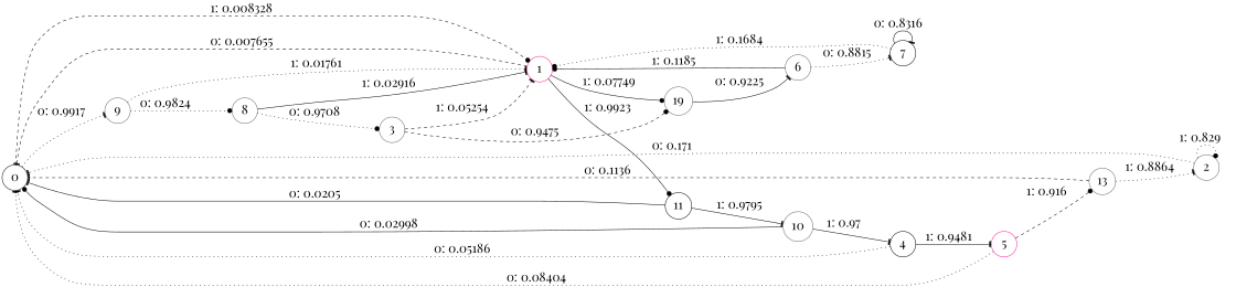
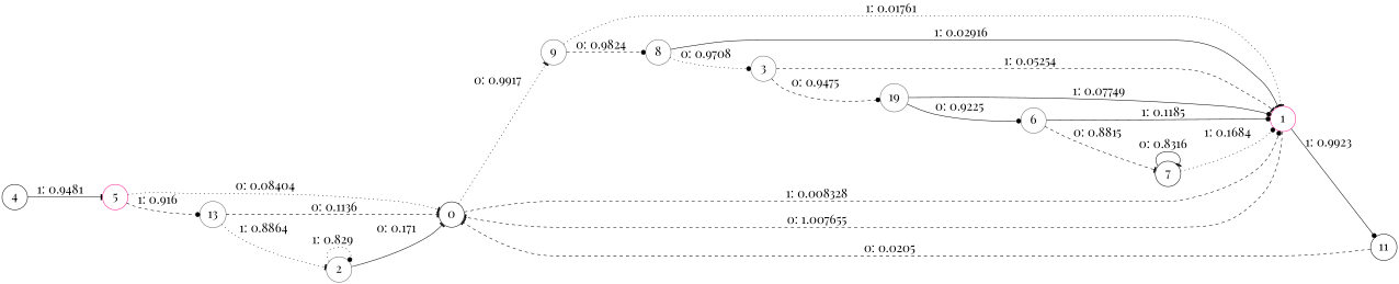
  digraph {
    fontname="Playfair Display"
    rankdir=LR
    node [color=gray40 fontname="Playfair Display" fontsize=24 shape=circle]
    edge [arrowhead=tee fontname="Playfair Display" fontsize=24 style=dotted]
    0 [color=black]
    9
    1 [color=deeppink]
    8
    11 [color=black]
    3
-   10
    4 [color=black]
    2
    n10 [label=19]
    6
    7 [color=black]
    5 [color=deeppink]
    13
    0 -> 9 [label="0: 0.9917   "]
    0 -> 1 [arrowhead=dot label="1: 0.008328  " style=dashed]
    9 -> 1 [label="1: 0.01761  "]
-   9 -> 8 [arrowhead=dot label="0: 0.9824   "]
-   1 -> 0 [label="0: 0.007655  " style=dashed]
+   9 -> 8 [arrowhead=dot label="0: 0.9824   " style=dashed]
+   1 -> 0 [label="0: 1.007655  " style=dashed]
    1 -> 11 [arrowhead=dot label="1: 0.9923   " style=solid]
    8 -> 1 [label="1: 0.02916  " style=solid]
    8 -> 3 [arrowhead=dot label="0: 0.9708   "]
-   11 -> 0 [label="0: 0.0205   " style=solid]
-   11 -> 10 [label="1: 0.9795   " style=solid]
+   11 -> 0 [label="0: 0.0205   " style=dashed]
    3 -> 1 [label="1: 0.05254  " style=dashed]
    3 -> n10 [arrowhead=dot label="0: 0.9475   " style=dashed]
-   10 -> 0 [arrowhead=dot label="0: 0.02998  " style=solid]
-   10 -> 4 [label="1: 0.97     " style=solid]
-   4 -> 0 [label="0: 0.05186  "]
    4 -> 5 [label="1: 0.9481   " style=solid]
-   2 -> 0 [label="0: 0.171    "]
+   2 -> 0 [label="0: 0.171    " style=solid]
    2 -> 2 [arrowhead=dot label="1: 0.829    "]
-   1 -> n10 [arrowhead=dot label="1: 0.07749  " style=solid]
-   n10 -> 6 [label="0: 0.9225   " style=solid]
+   n10 -> 1 [arrowhead=dot label="1: 0.07749  " style=solid]
+   n10 -> 6 [arrowhead=dot label="0: 0.9225   " style=solid]
    6 -> 1 [arrowhead=dot label="1: 0.1185   " style=solid]
-   6 -> 7 [label="0: 0.8815   "]
+   6 -> 7 [label="0: 0.8815   " style=dashed]
    7 -> 1 [arrowhead=dot label="1: 0.1684   "]
    7 -> 7 [label="0: 0.8316   " style=solid]
    5 -> 0 [label="0: 0.08404  "]
    5 -> 13 [arrowhead=dot label="1: 0.916    " style=dashed]
    13 -> 0 [label="0: 0.1136   " style=dashed]
    13 -> 2 [label="1: 0.8864   "]
  }
